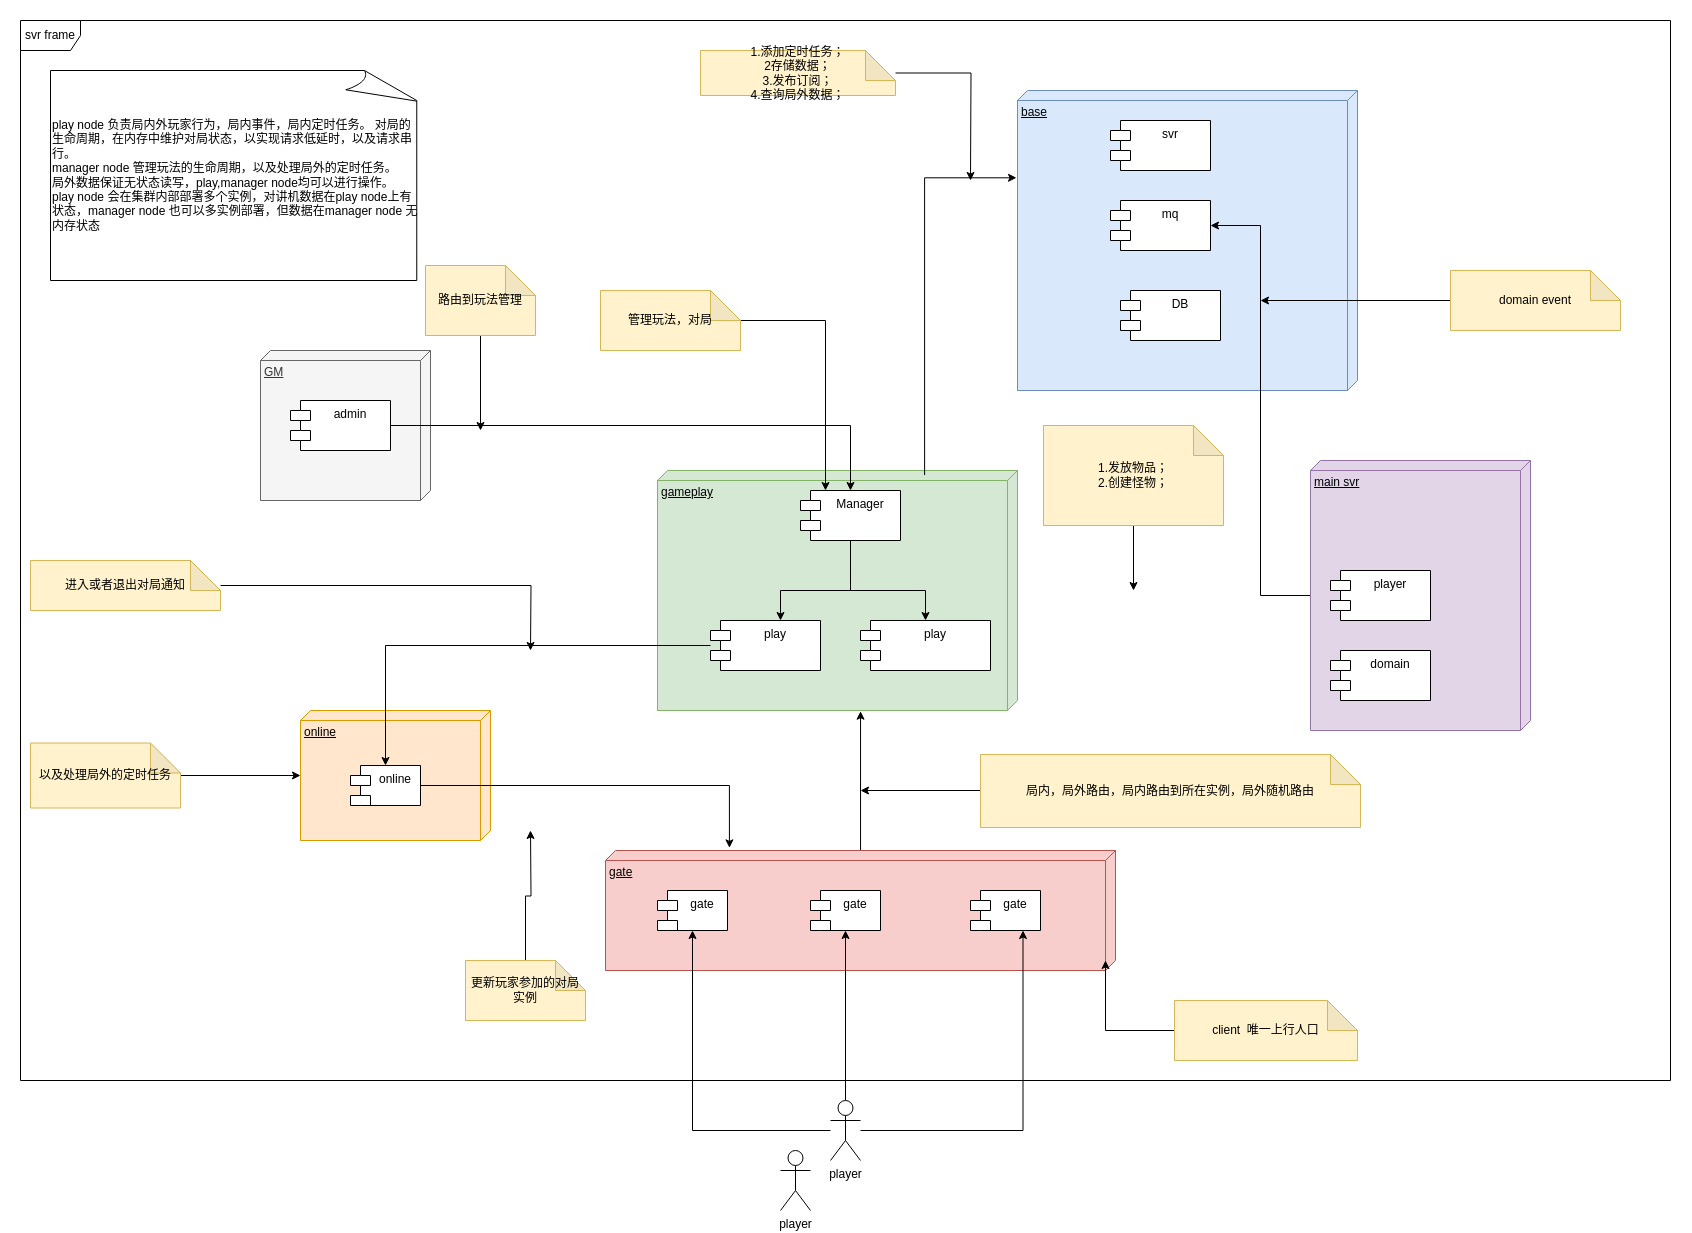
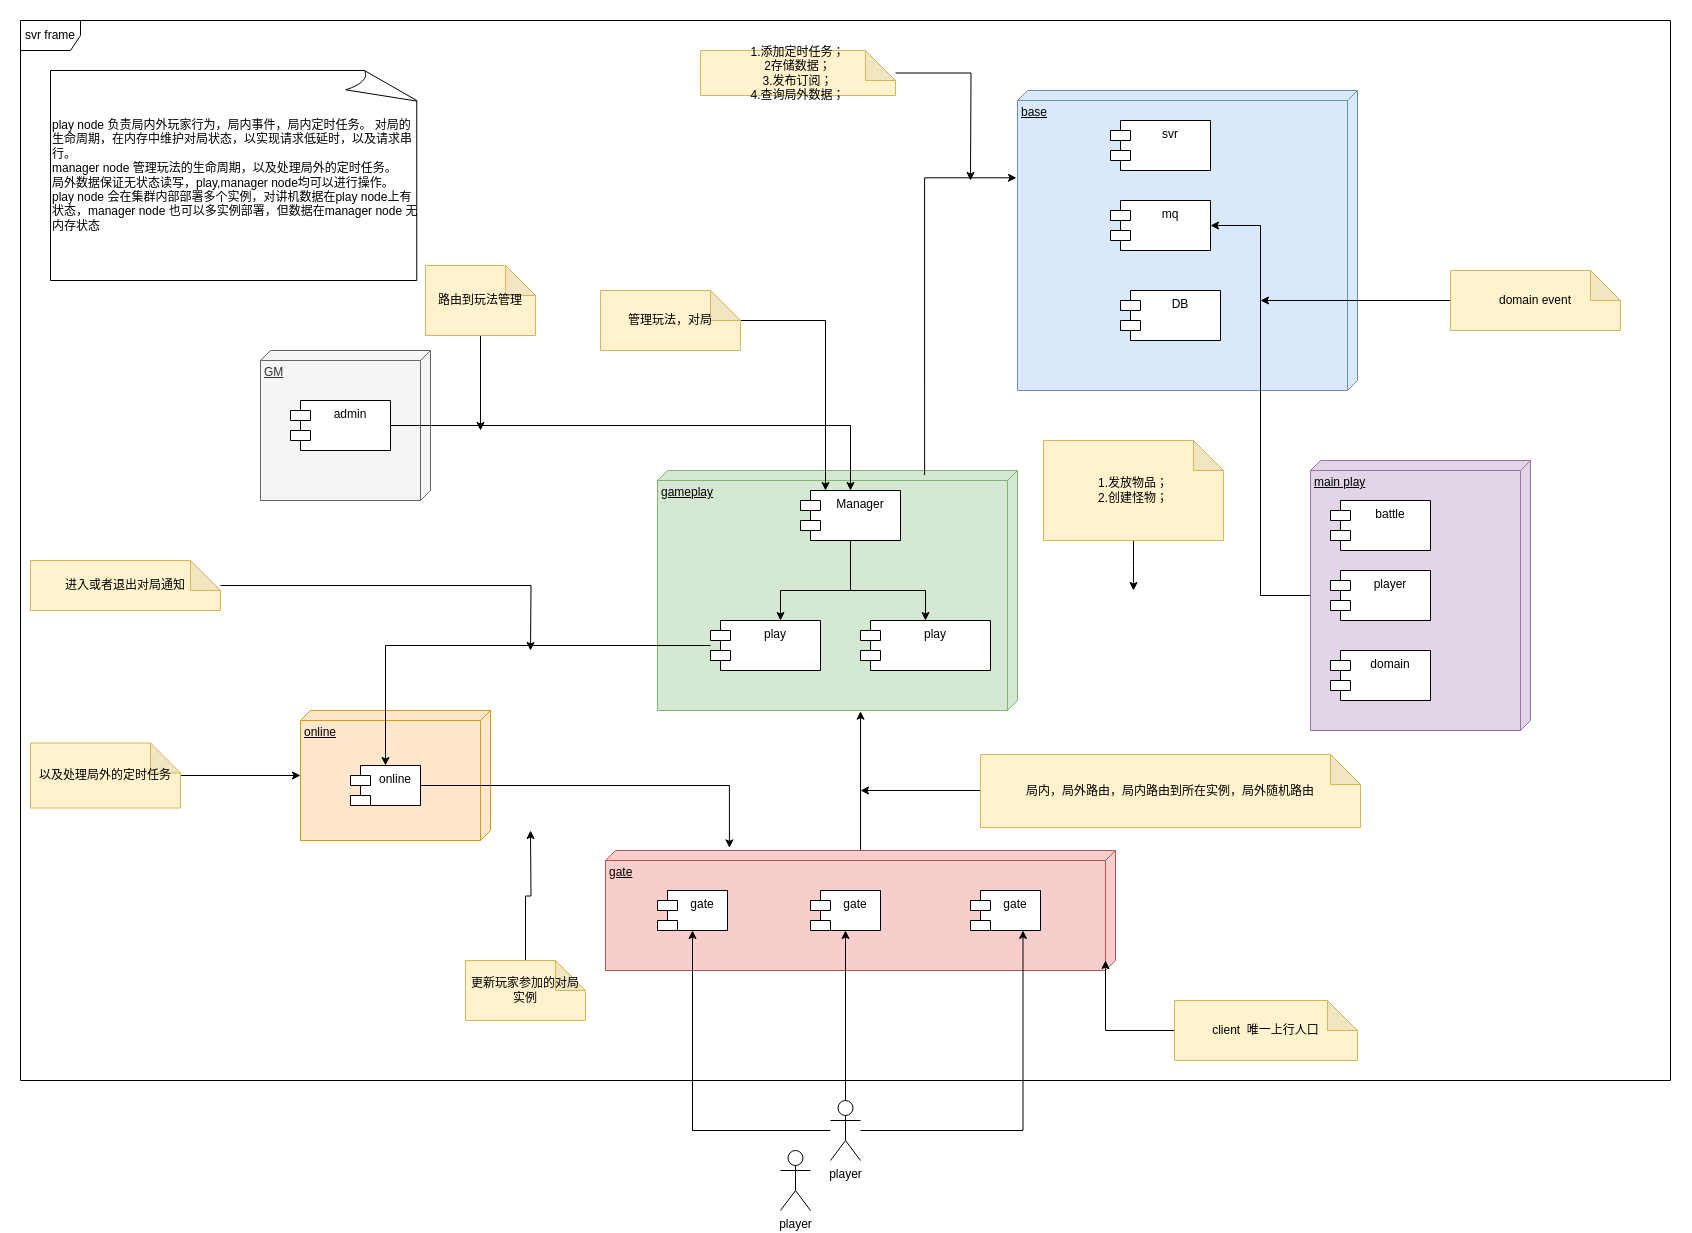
  <mxCell id="0" style=";html=1;" />
  <mxCell id="1" style=";html=1;" parent="0" />
  <mxCell id="2" value="svr frame" style="shape=umlFrame;whiteSpace=wrap;html=1;pointerEvents=0;" vertex="1" parent="1"><mxGeometry x="20" y="20" width="1650" height="1060" as="geometry" /></mxCell>
  <mxCell id="3" value="GM" style="verticalAlign=top;align=left;spacingTop=8;spacingLeft=2;spacingRight=12;shape=cube;size=10;direction=south;fontStyle=4;html=1;whiteSpace=wrap;fillColor=#f5f5f5;fontColor=#333333;strokeColor=#666666;" vertex="1" parent="1"><mxGeometry x="260" y="350" width="170" height="150" as="geometry" /></mxCell>
  <mxCell id="4" value="gameplay" style="verticalAlign=top;align=left;spacingTop=8;spacingLeft=2;spacingRight=12;shape=cube;size=10;direction=south;fontStyle=4;html=1;whiteSpace=wrap;fillColor=#d5e8d4;strokeColor=#82b366;" vertex="1" parent="1"><mxGeometry x="657" y="470" width="360" height="240" as="geometry" /></mxCell>
  <mxCell id="5" style="edgeStyle=orthogonalEdgeStyle;rounded=0;orthogonalLoop=1;jettySize=auto;html=1;exitX=0.5;exitY=1;exitDx=0;exitDy=0;" edge="1" parent="1" source="8" target="12"><mxGeometry relative="1" as="geometry"><Array as="points"><mxPoint x="850" y="590" /><mxPoint x="780" y="590" /></Array></mxGeometry></mxCell>
  <mxCell id="6" style="edgeStyle=orthogonalEdgeStyle;rounded=0;orthogonalLoop=1;jettySize=auto;html=1;exitX=0.5;exitY=1;exitDx=0;exitDy=0;" edge="1" parent="1" source="8" target="9"><mxGeometry relative="1" as="geometry"><Array as="points"><mxPoint x="850" y="590" /><mxPoint x="925" y="590" /></Array></mxGeometry></mxCell>
  <mxCell id="7" style="edgeStyle=orthogonalEdgeStyle;rounded=0;orthogonalLoop=1;jettySize=auto;html=1;entryX=0.291;entryY=1.003;entryDx=0;entryDy=0;entryPerimeter=0;exitX=0.019;exitY=0.258;exitDx=0;exitDy=0;exitPerimeter=0;" edge="1" parent="1" source="4" target="22"><mxGeometry relative="1" as="geometry" /></mxCell>
  <mxCell id="8" value="Manager" style="shape=module;align=left;spacingLeft=20;align=center;verticalAlign=top;whiteSpace=wrap;html=1;" vertex="1" parent="1"><mxGeometry x="800" y="490" width="100" height="50" as="geometry" /></mxCell>
  <mxCell id="9" value="play" style="shape=module;align=left;spacingLeft=20;align=center;verticalAlign=top;whiteSpace=wrap;html=1;" vertex="1" parent="1"><mxGeometry x="860" y="620" width="130" height="50" as="geometry" /></mxCell>
  <mxCell id="10" value="online" style="verticalAlign=top;align=left;spacingTop=8;spacingLeft=2;spacingRight=12;shape=cube;size=10;direction=south;fontStyle=4;html=1;whiteSpace=wrap;fillColor=#ffe6cc;strokeColor=#d79b00;" vertex="1" parent="1"><mxGeometry x="300" y="710" width="190" height="130" as="geometry" /></mxCell>
  <mxCell id="11" style="edgeStyle=orthogonalEdgeStyle;rounded=0;orthogonalLoop=1;jettySize=auto;html=1;" edge="1" parent="1" source="12" target="16"><mxGeometry relative="1" as="geometry" /></mxCell>
  <mxCell id="12" value="play" style="shape=module;align=left;spacingLeft=20;align=center;verticalAlign=top;whiteSpace=wrap;html=1;" vertex="1" parent="1"><mxGeometry x="710" y="620" width="110" height="50" as="geometry" /></mxCell>
  <mxCell id="13" style="edgeStyle=orthogonalEdgeStyle;rounded=0;orthogonalLoop=1;jettySize=auto;html=1;entryX=1.003;entryY=0.436;entryDx=0;entryDy=0;entryPerimeter=0;" edge="1" parent="1" source="14" target="4"><mxGeometry relative="1" as="geometry" /></mxCell>
  <mxCell id="14" value="gate" style="verticalAlign=top;align=left;spacingTop=8;spacingLeft=2;spacingRight=12;shape=cube;size=10;direction=south;fontStyle=4;html=1;whiteSpace=wrap;fillColor=#f8cecc;strokeColor=#b85450;" vertex="1" parent="1"><mxGeometry x="605" y="850" width="510" height="120" as="geometry" /></mxCell>
  <mxCell id="15" style="edgeStyle=orthogonalEdgeStyle;rounded=0;orthogonalLoop=1;jettySize=auto;html=1;entryX=-0.022;entryY=0.757;entryDx=0;entryDy=0;entryPerimeter=0;" edge="1" parent="1" source="16" target="14"><mxGeometry relative="1" as="geometry" /></mxCell>
  <mxCell id="16" value="online" style="shape=module;align=left;spacingLeft=20;align=center;verticalAlign=top;whiteSpace=wrap;html=1;" vertex="1" parent="1"><mxGeometry x="350" y="765" width="70" height="40" as="geometry" /></mxCell>
  <mxCell id="17" value="gate" style="shape=module;align=left;spacingLeft=20;align=center;verticalAlign=top;whiteSpace=wrap;html=1;" vertex="1" parent="1"><mxGeometry x="657" y="890" width="70" height="40" as="geometry" /></mxCell>
  <mxCell id="18" value="gate" style="shape=module;align=left;spacingLeft=20;align=center;verticalAlign=top;whiteSpace=wrap;html=1;" vertex="1" parent="1"><mxGeometry x="810" y="890" width="70" height="40" as="geometry" /></mxCell>
  <mxCell id="19" value="gate" style="shape=module;align=left;spacingLeft=20;align=center;verticalAlign=top;whiteSpace=wrap;html=1;" vertex="1" parent="1"><mxGeometry x="970" y="890" width="70" height="40" as="geometry" /></mxCell>
  <mxCell id="20" style="edgeStyle=orthogonalEdgeStyle;rounded=0;orthogonalLoop=1;jettySize=auto;html=1;exitX=1;exitY=0.5;exitDx=0;exitDy=0;" edge="1" parent="1" source="21" target="8"><mxGeometry relative="1" as="geometry" /></mxCell>
  <mxCell id="21" value="admin" style="shape=module;align=left;spacingLeft=20;align=center;verticalAlign=top;whiteSpace=wrap;html=1;" vertex="1" parent="1"><mxGeometry x="290" y="400" width="100" height="50" as="geometry" /></mxCell>
  <mxCell id="22" value="base" style="verticalAlign=top;align=left;spacingTop=8;spacingLeft=2;spacingRight=12;shape=cube;size=10;direction=south;fontStyle=4;html=1;whiteSpace=wrap;fillColor=#dae8fc;strokeColor=#6c8ebf;" vertex="1" parent="1"><mxGeometry x="1017" y="90" width="340" height="300" as="geometry" /></mxCell>
  <mxCell id="23" value="svr" style="shape=module;align=left;spacingLeft=20;align=center;verticalAlign=top;whiteSpace=wrap;html=1;" vertex="1" parent="1"><mxGeometry x="1110" y="120" width="100" height="50" as="geometry" /></mxCell>
  <mxCell id="24" value="mq" style="shape=module;align=left;spacingLeft=20;align=center;verticalAlign=top;whiteSpace=wrap;html=1;" vertex="1" parent="1"><mxGeometry x="1110" y="200" width="100" height="50" as="geometry" /></mxCell>
  <mxCell id="25" value="DB" style="shape=module;align=left;spacingLeft=20;align=center;verticalAlign=top;whiteSpace=wrap;html=1;" vertex="1" parent="1"><mxGeometry x="1120" y="290" width="100" height="50" as="geometry" /></mxCell>
  <mxCell id="26" style="edgeStyle=orthogonalEdgeStyle;rounded=0;orthogonalLoop=1;jettySize=auto;html=1;entryX=1;entryY=0.5;entryDx=0;entryDy=0;" edge="1" parent="1" source="27" target="24"><mxGeometry relative="1" as="geometry" /></mxCell>
- <mxCell id="27" value="main svr" style="verticalAlign=top;align=left;spacingTop=8;spacingLeft=2;spacingRight=12;shape=cube;size=10;direction=south;fontStyle=4;html=1;whiteSpace=wrap;fillColor=#e1d5e7;strokeColor=#9673a6;" vertex="1" parent="1"><mxGeometry x="1310" y="460" width="220" height="270" as="geometry" /></mxCell>
+ <mxCell id="27" value="main play" style="verticalAlign=top;align=left;spacingTop=8;spacingLeft=2;spacingRight=12;shape=cube;size=10;direction=south;fontStyle=4;html=1;whiteSpace=wrap;fillColor=#e1d5e7;strokeColor=#9673a6;" vertex="1" parent="1"><mxGeometry x="1310" y="460" width="220" height="270" as="geometry" /></mxCell>
+ <mxCell id="28" value="battle" style="shape=module;align=left;spacingLeft=20;align=center;verticalAlign=top;whiteSpace=wrap;html=1;" vertex="1" parent="1"><mxGeometry x="1330" y="500" width="100" height="50" as="geometry" /></mxCell>
  <mxCell id="29" value="player" style="shape=module;align=left;spacingLeft=20;align=center;verticalAlign=top;whiteSpace=wrap;html=1;" vertex="1" parent="1"><mxGeometry x="1330" y="570" width="100" height="50" as="geometry" /></mxCell>
  <mxCell id="30" value="domain" style="shape=module;align=left;spacingLeft=20;align=center;verticalAlign=top;whiteSpace=wrap;html=1;" vertex="1" parent="1"><mxGeometry x="1330" y="650" width="100" height="50" as="geometry" /></mxCell>
  <mxCell id="31" style="edgeStyle=orthogonalEdgeStyle;rounded=0;orthogonalLoop=1;jettySize=auto;html=1;" edge="1" parent="1" source="32"><mxGeometry relative="1" as="geometry"><mxPoint x="1260" y="300" as="targetPoint" /></mxGeometry></mxCell>
  <mxCell id="32" value="domain event" style="shape=note;whiteSpace=wrap;html=1;backgroundOutline=1;darkOpacity=0.05;fillColor=#fff2cc;strokeColor=#d6b656;" vertex="1" parent="1"><mxGeometry x="1450" y="270" width="170" height="60" as="geometry" /></mxCell>
  <mxCell id="33" style="edgeStyle=orthogonalEdgeStyle;rounded=0;orthogonalLoop=1;jettySize=auto;html=1;" edge="1" parent="1" source="36" target="17"><mxGeometry relative="1" as="geometry" /></mxCell>
  <mxCell id="34" style="edgeStyle=orthogonalEdgeStyle;rounded=0;orthogonalLoop=1;jettySize=auto;html=1;" edge="1" parent="1" source="36" target="18"><mxGeometry relative="1" as="geometry" /></mxCell>
  <mxCell id="35" style="edgeStyle=orthogonalEdgeStyle;rounded=0;orthogonalLoop=1;jettySize=auto;html=1;entryX=0.75;entryY=1;entryDx=0;entryDy=0;" edge="1" parent="1" source="36" target="19"><mxGeometry relative="1" as="geometry" /></mxCell>
  <mxCell id="36" value="player" style="shape=umlActor;verticalLabelPosition=bottom;verticalAlign=top;html=1;" vertex="1" parent="1"><mxGeometry x="830" y="1100" width="30" height="60" as="geometry" /></mxCell>
  <mxCell id="37" value="player" style="shape=umlActor;verticalLabelPosition=bottom;verticalAlign=top;html=1;" vertex="1" parent="1"><mxGeometry x="780" y="1150" width="30" height="60" as="geometry" /></mxCell>
  <mxCell id="38" style="edgeStyle=orthogonalEdgeStyle;rounded=0;orthogonalLoop=1;jettySize=auto;html=1;entryX=0;entryY=0;entryDx=110;entryDy=10;entryPerimeter=0;" edge="1" parent="1" source="39" target="14"><mxGeometry relative="1" as="geometry" /></mxCell>
  <mxCell id="39" value="client&amp;nbsp; 唯一上行人口" style="shape=note;whiteSpace=wrap;html=1;backgroundOutline=1;darkOpacity=0.05;fillColor=#fff2cc;strokeColor=#d6b656;" vertex="1" parent="1"><mxGeometry x="1174" y="1000" width="183" height="60" as="geometry" /></mxCell>
  <mxCell id="40" style="edgeStyle=orthogonalEdgeStyle;rounded=0;orthogonalLoop=1;jettySize=auto;html=1;" edge="1" parent="1" source="41" target="10"><mxGeometry relative="1" as="geometry" /></mxCell>
  <mxCell id="41" value="以及处理局外的定时任务" style="shape=note;whiteSpace=wrap;html=1;backgroundOutline=1;darkOpacity=0.05;fillColor=#fff2cc;strokeColor=#d6b656;" vertex="1" parent="1"><mxGeometry x="30" y="742.5" width="150" height="65" as="geometry" /></mxCell>
  <mxCell id="42" style="edgeStyle=orthogonalEdgeStyle;rounded=0;orthogonalLoop=1;jettySize=auto;html=1;" edge="1" parent="1" source="43"><mxGeometry relative="1" as="geometry"><mxPoint x="530" y="830" as="targetPoint" /></mxGeometry></mxCell>
  <mxCell id="43" value="更新玩家参加的对局实例" style="shape=note;whiteSpace=wrap;html=1;backgroundOutline=1;darkOpacity=0.05;fillColor=#fff2cc;strokeColor=#d6b656;" vertex="1" parent="1"><mxGeometry x="465" y="960" width="120" height="60" as="geometry" /></mxCell>
  <mxCell id="44" style="edgeStyle=orthogonalEdgeStyle;rounded=0;orthogonalLoop=1;jettySize=auto;html=1;" edge="1" parent="1" source="45"><mxGeometry relative="1" as="geometry"><mxPoint x="530" y="650" as="targetPoint" /></mxGeometry></mxCell>
  <mxCell id="45" value="进入或者退出对局通知" style="shape=note;whiteSpace=wrap;html=1;backgroundOutline=1;darkOpacity=0.05;fillColor=#fff2cc;strokeColor=#d6b656;" vertex="1" parent="1"><mxGeometry x="30" y="560" width="190" height="50" as="geometry" /></mxCell>
  <mxCell id="46" style="edgeStyle=orthogonalEdgeStyle;rounded=0;orthogonalLoop=1;jettySize=auto;html=1;entryX=0.25;entryY=0;entryDx=0;entryDy=0;" edge="1" parent="1" source="47" target="8"><mxGeometry relative="1" as="geometry" /></mxCell>
  <mxCell id="47" value="管理玩法，对局" style="shape=note;whiteSpace=wrap;html=1;backgroundOutline=1;darkOpacity=0.05;fillColor=#fff2cc;strokeColor=#d6b656;" vertex="1" parent="1"><mxGeometry x="600" y="290" width="140" height="60" as="geometry" /></mxCell>
  <mxCell id="48" style="edgeStyle=orthogonalEdgeStyle;rounded=0;orthogonalLoop=1;jettySize=auto;html=1;" edge="1" parent="1" source="49"><mxGeometry relative="1" as="geometry"><mxPoint x="970" y="180" as="targetPoint" /></mxGeometry></mxCell>
  <mxCell id="49" value="1.添加定时任务；&lt;br&gt;2存储数据；&lt;br&gt;3.发布订阅；&lt;br&gt;4.查询局外数据；" style="shape=note;whiteSpace=wrap;html=1;backgroundOutline=1;darkOpacity=0.05;fillColor=#fff2cc;strokeColor=#d6b656;" vertex="1" parent="1"><mxGeometry x="700" y="50" width="195" height="45" as="geometry" /></mxCell>
  <mxCell id="50" style="edgeStyle=orthogonalEdgeStyle;rounded=0;orthogonalLoop=1;jettySize=auto;html=1;" edge="1" parent="1" source="51"><mxGeometry relative="1" as="geometry"><mxPoint x="1133" y="590" as="targetPoint" /></mxGeometry></mxCell>
- <mxCell id="51" value="1.发放物品；&lt;br&gt;2.创建怪物；" style="shape=note;whiteSpace=wrap;html=1;backgroundOutline=1;darkOpacity=0.05;fillColor=#fff2cc;strokeColor=#d6b656;" vertex="1" parent="1"><mxGeometry x="1043" y="425" width="180" height="100" as="geometry" /></mxCell>
+ <mxCell id="51" value="1.发放物品；&lt;br&gt;2.创建怪物；" style="shape=note;whiteSpace=wrap;html=1;backgroundOutline=1;darkOpacity=0.05;fillColor=#fff2cc;strokeColor=#d6b656;" vertex="1" parent="1"><mxGeometry x="1043" y="440" width="180" height="100" as="geometry" /></mxCell>
  <mxCell id="52" style="edgeStyle=orthogonalEdgeStyle;rounded=0;orthogonalLoop=1;jettySize=auto;html=1;" edge="1" parent="1" source="53"><mxGeometry relative="1" as="geometry"><mxPoint x="860" y="790" as="targetPoint" /></mxGeometry></mxCell>
  <mxCell id="53" value="局内，局外路由，局内路由到所在实例，局外随机路由" style="shape=note;whiteSpace=wrap;html=1;backgroundOutline=1;darkOpacity=0.05;fillColor=#fff2cc;strokeColor=#d6b656;" vertex="1" parent="1"><mxGeometry x="980" y="754" width="380" height="73" as="geometry" /></mxCell>
  <mxCell id="54" style="edgeStyle=orthogonalEdgeStyle;rounded=0;orthogonalLoop=1;jettySize=auto;html=1;" edge="1" parent="1" source="55"><mxGeometry relative="1" as="geometry"><mxPoint x="480" y="430" as="targetPoint" /></mxGeometry></mxCell>
  <mxCell id="55" value="路由到玩法管理" style="shape=note;whiteSpace=wrap;html=1;backgroundOutline=1;darkOpacity=0.05;fillColor=#fff2cc;strokeColor=#d6b656;" vertex="1" parent="1"><mxGeometry x="425" y="265" width="110" height="70" as="geometry" /></mxCell>
  <mxCell id="56" value="play node 负责局内外玩家行为，局内事件，局内定时任务。&amp;nbsp;对局的生命周期，在内存中维护对局状态，以实现请求低延时，以及请求串行。&lt;br&gt;manager node 管理玩法的生命周期，以及处理局外的定时任务。&lt;br&gt;局外数据保证无状态读写，play,manager node均可以进行操作。&lt;br&gt;play node 会在集群内部部署多个实例，对讲机数据在play node上有状态，manager node 也可以多实例部署，但数据在manager node 无内存状态" style="whiteSpace=wrap;html=1;shape=mxgraph.basic.document;align=left;" vertex="1" parent="1"><mxGeometry x="50" y="70" width="370" height="210" as="geometry" /></mxCell>
